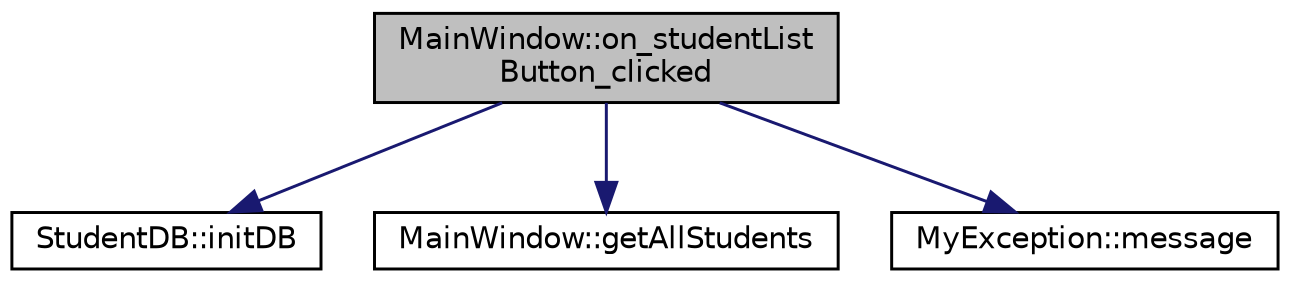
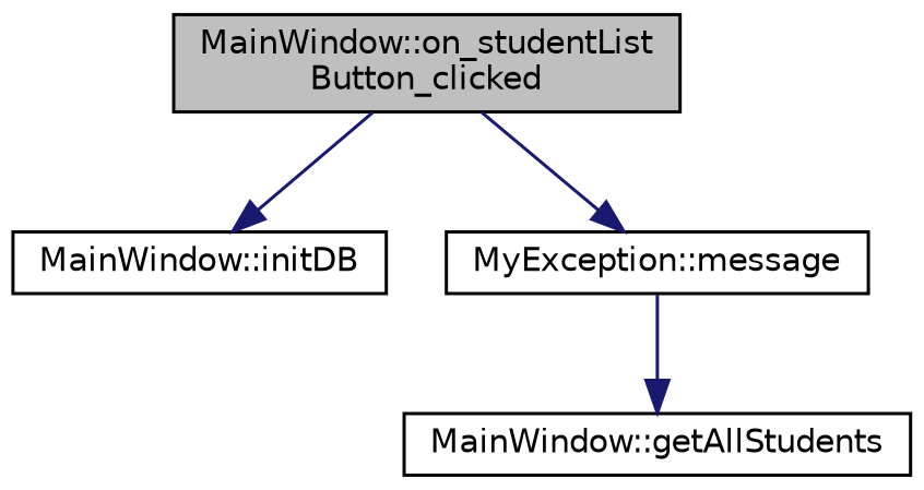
  digraph {
    rankdir=TB
    node [color=black fillcolor=white fontname=Helvetica fontsize=10 shape=record style=filled]
    edge [color=midnightblue fontname=Helvetica fontsize=10 labelfontname=Helvetica labelfontsize=10 style=solid]
    n1 [fillcolor=grey75 fontcolor=black height=0.2 label="MainWindow::on_studentList\lButton_clicked" width=0.4]
-   n2 [height=0.2 label="StudentDB::initDB" width=0.4]
+   n2 [height=0.2 label="MainWindow::initDB" width=0.4]
    n3 [height=0.2 label="MainWindow::getAllStudents" width=0.4]
    n4 [height=0.2 label="MyException::message" width=0.4]
    n1 -> n2
-   n1 -> n3
+   n4 -> n3
    n1 -> n4
  }
